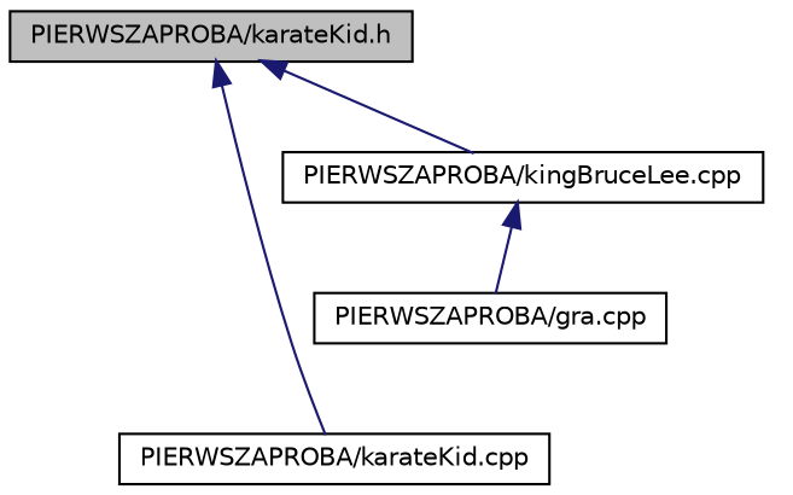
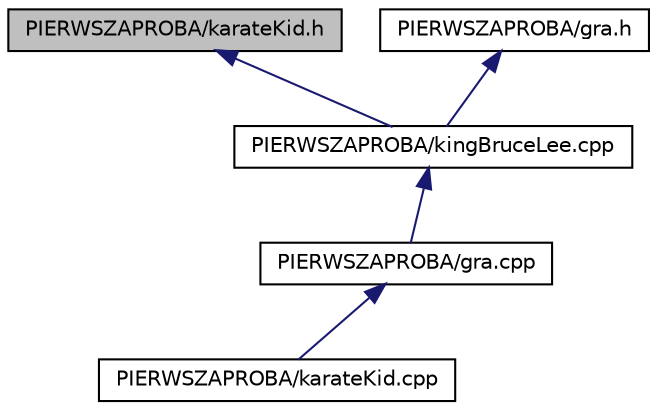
  digraph {
    node [color=black fillcolor=white fontname=Helvetica fontsize=10 shape=record style=filled]
    edge [color=midnightblue dir=back fontname=Helvetica fontsize=10 labelfontname=Helvetica labelfontsize=10 style=solid]
    n1 [fillcolor=grey75 fontcolor=black height=0.2 label="PIERWSZAPROBA/karateKid.h" width=0.4]
    n2 [height=0.2 label="PIERWSZAPROBA/karateKid.cpp" width=0.4]
    n3 [height=0.2 label="PIERWSZAPROBA/kingBruceLee.cpp" width=0.4]
+   n4 [height=0.2 label="PIERWSZAPROBA/gra.h" width=0.4]
    n5 [height=0.2 label="PIERWSZAPROBA/gra.cpp" width=0.4]
-   n1 -> n2
+   n5 -> n2
    n1 -> n3
    n3 -> n5
+   n4 -> n3
  }
